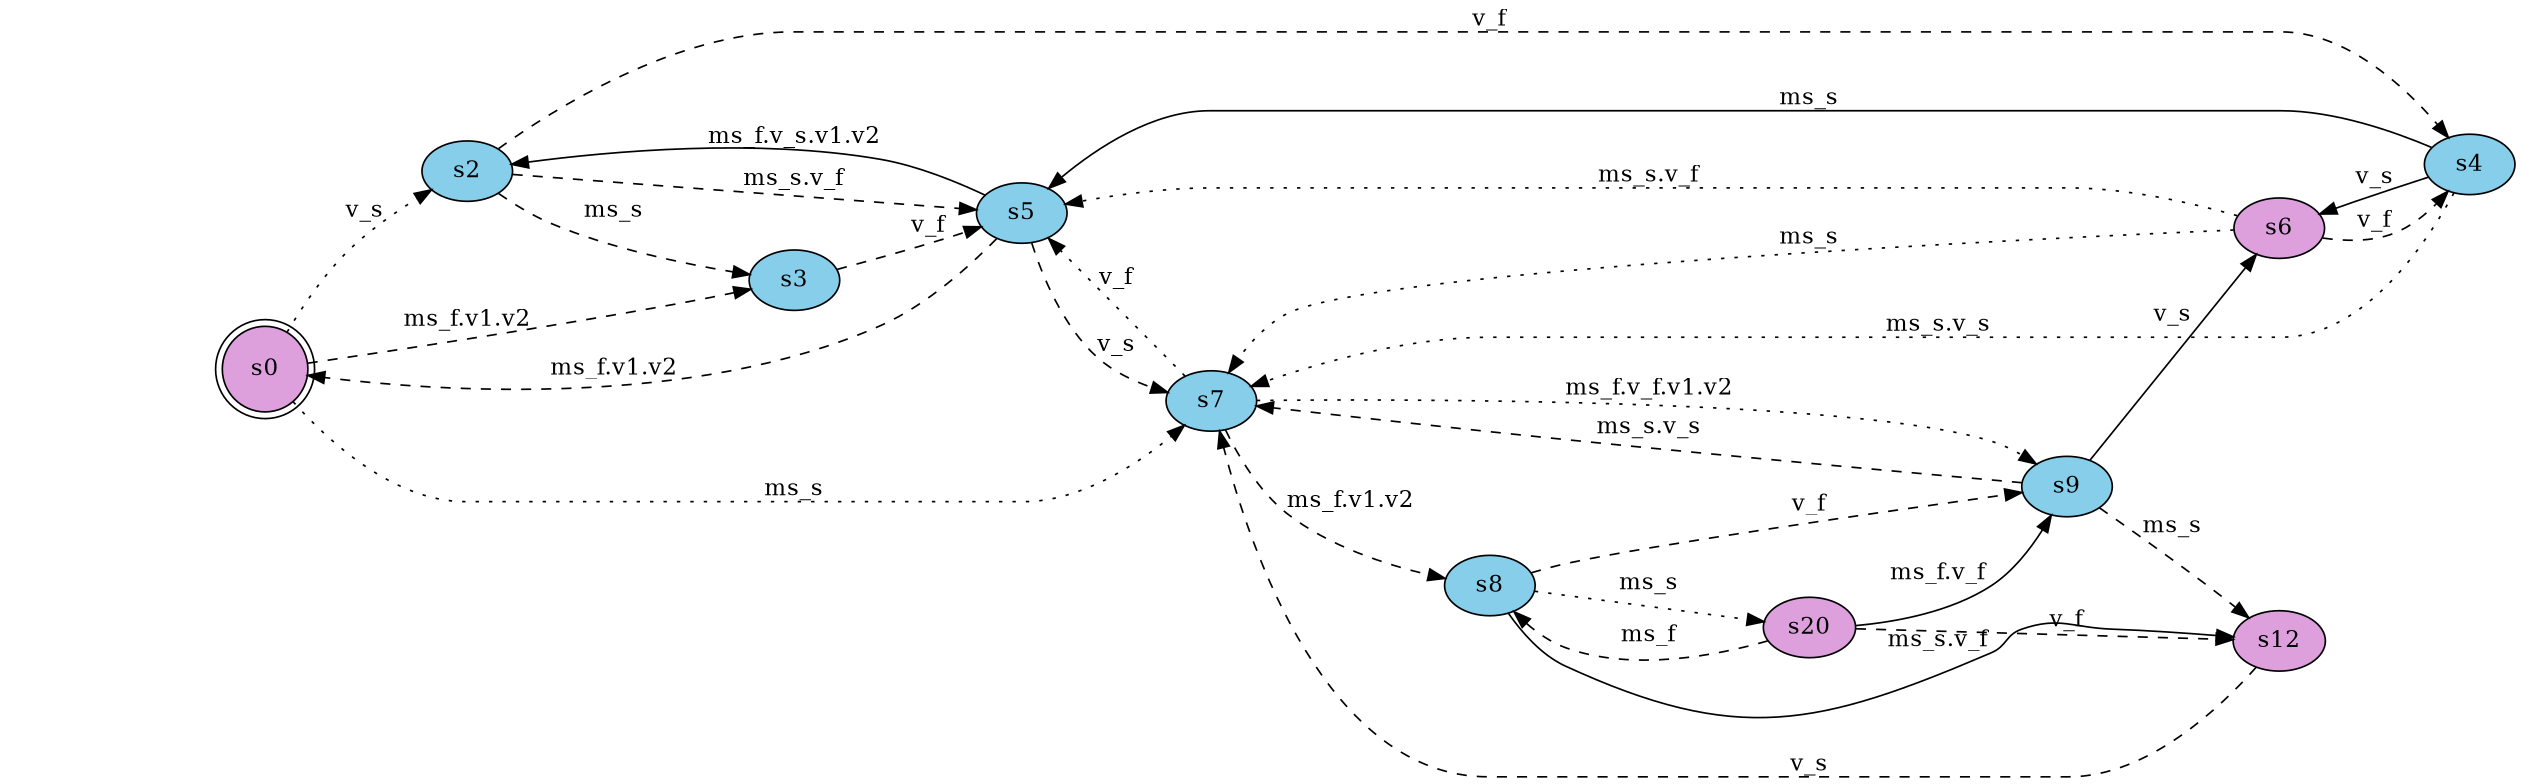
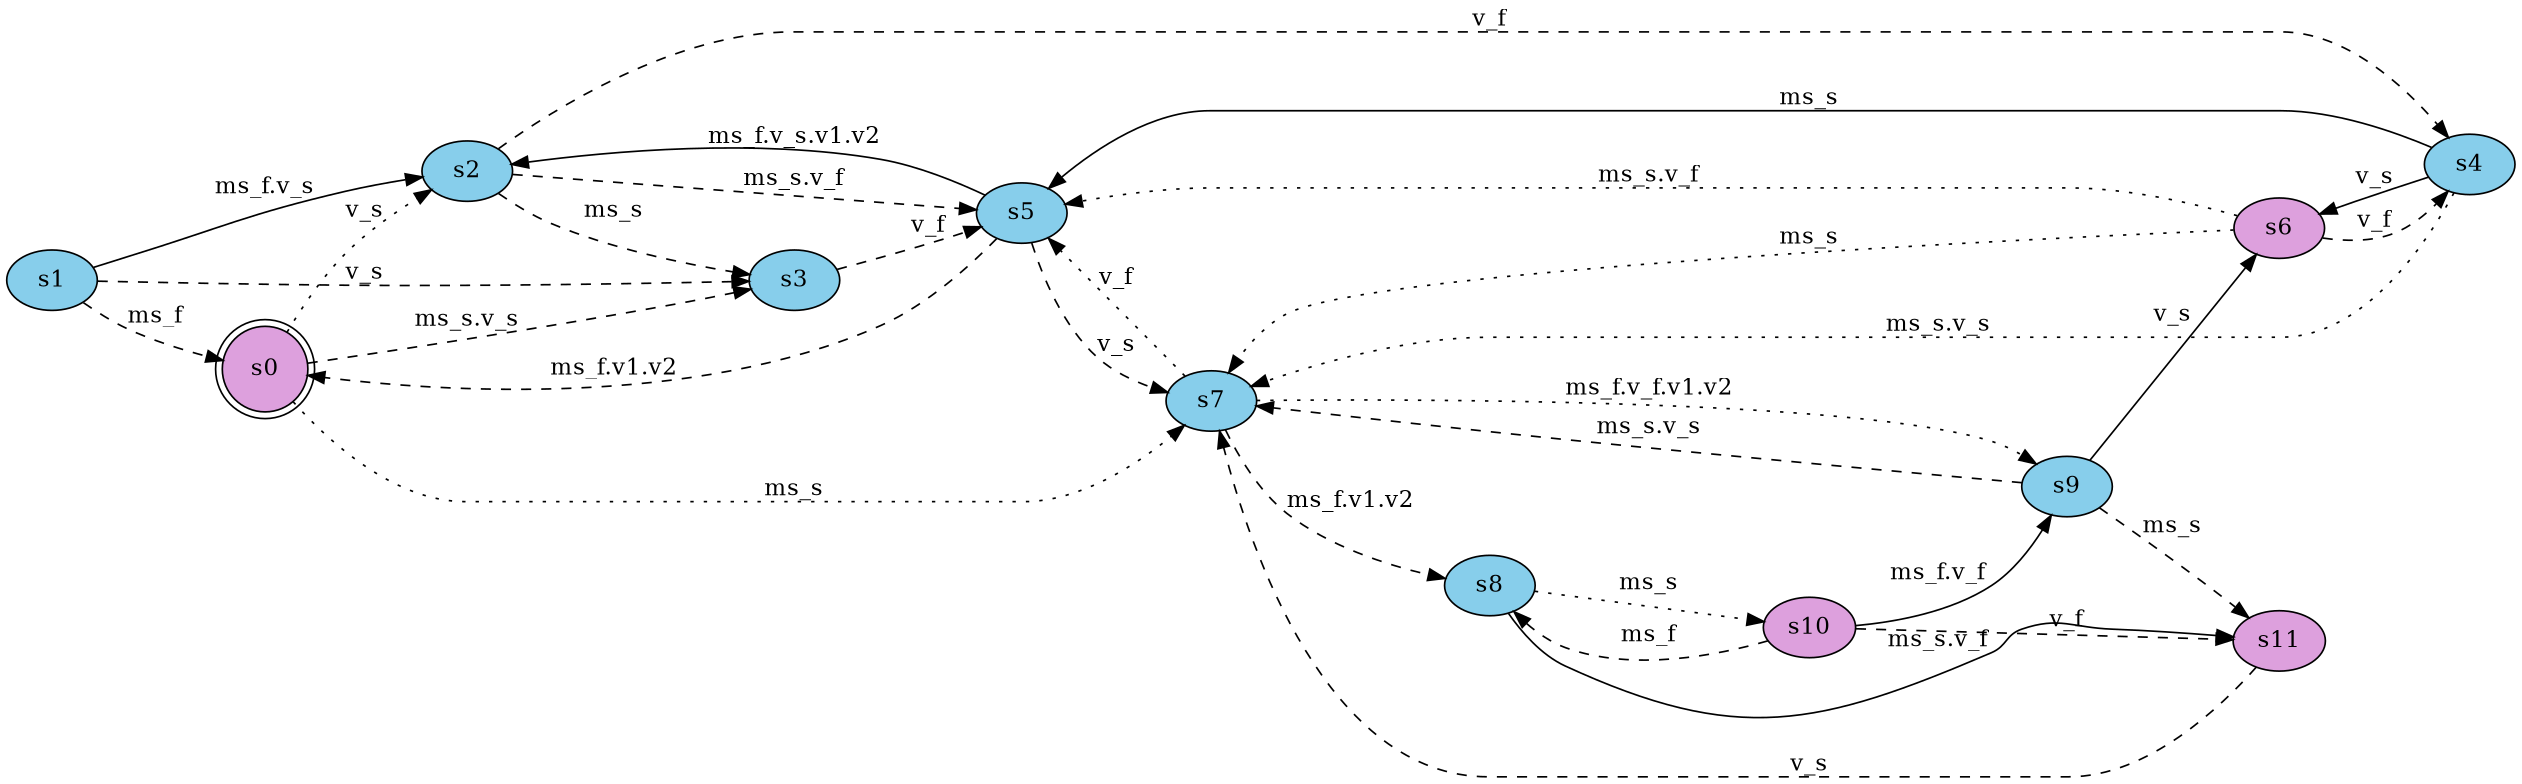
  digraph {
    rankdir=LR
    node [fillcolor=skyblue style=filled]
    edge [style=dashed]
    s0 [fillcolor=plum shape=doublecircle]
    s2
    s3
    s7
+   s1
    s4
    s5
    s6 [fillcolor=plum]
    s8
    s9
-   s10 [fillcolor=plum label=s20]
-   s11 [fillcolor=plum label=s12]
+   s10 [fillcolor=plum]
+   s11 [fillcolor=plum]
    s0 -> s2 [label=v_s style=dotted]
-   s0 -> s3 [label="ms_f.v1.v2"]
+   s0 -> s3 [label="ms_s.v_s"]
    s0 -> s7 [label=ms_s style=dotted]
    s2 -> s3 [label=ms_s]
    s2 -> s4 [label=v_f]
    s2 -> s5 [label="ms_s.v_f"]
    s3 -> s5 [label=v_f]
    s7 -> s5 [label=v_f style=dotted]
    s7 -> s8 [label="ms_f.v1.v2"]
    s7 -> s9 [label="ms_f.v_f.v1.v2" style=dotted]
+   s1 -> s0 [label=ms_f]
+   s1 -> s2 [label="ms_f.v_s" style=solid]
+   s1 -> s3 [label=v_s]
    s4 -> s7 [label="ms_s.v_s" style=dotted]
    s4 -> s5 [label=ms_s style=solid]
    s4 -> s6 [label=v_s style=solid]
    s5 -> s0 [label="ms_f.v1.v2"]
    s5 -> s2 [label="ms_f.v_s.v1.v2" style=solid]
    s5 -> s7 [label=v_s]
    s6 -> s7 [label=ms_s style=dotted]
    s6 -> s4 [label=v_f]
    s6 -> s5 [label="ms_s.v_f" style=dotted]
-   s8 -> s9 [label=v_f]
    s8 -> s10 [label=ms_s style=dotted]
    s8 -> s11 [label="ms_s.v_f" style=solid]
    s9 -> s7 [label="ms_s.v_s"]
    s9 -> s6 [label=v_s style=solid]
    s9 -> s11 [label=ms_s]
    s10 -> s8 [label=ms_f]
    s10 -> s9 [label="ms_f.v_f" style=solid]
    s10 -> s11 [label=v_f]
    s11 -> s7 [label=v_s]
  }
